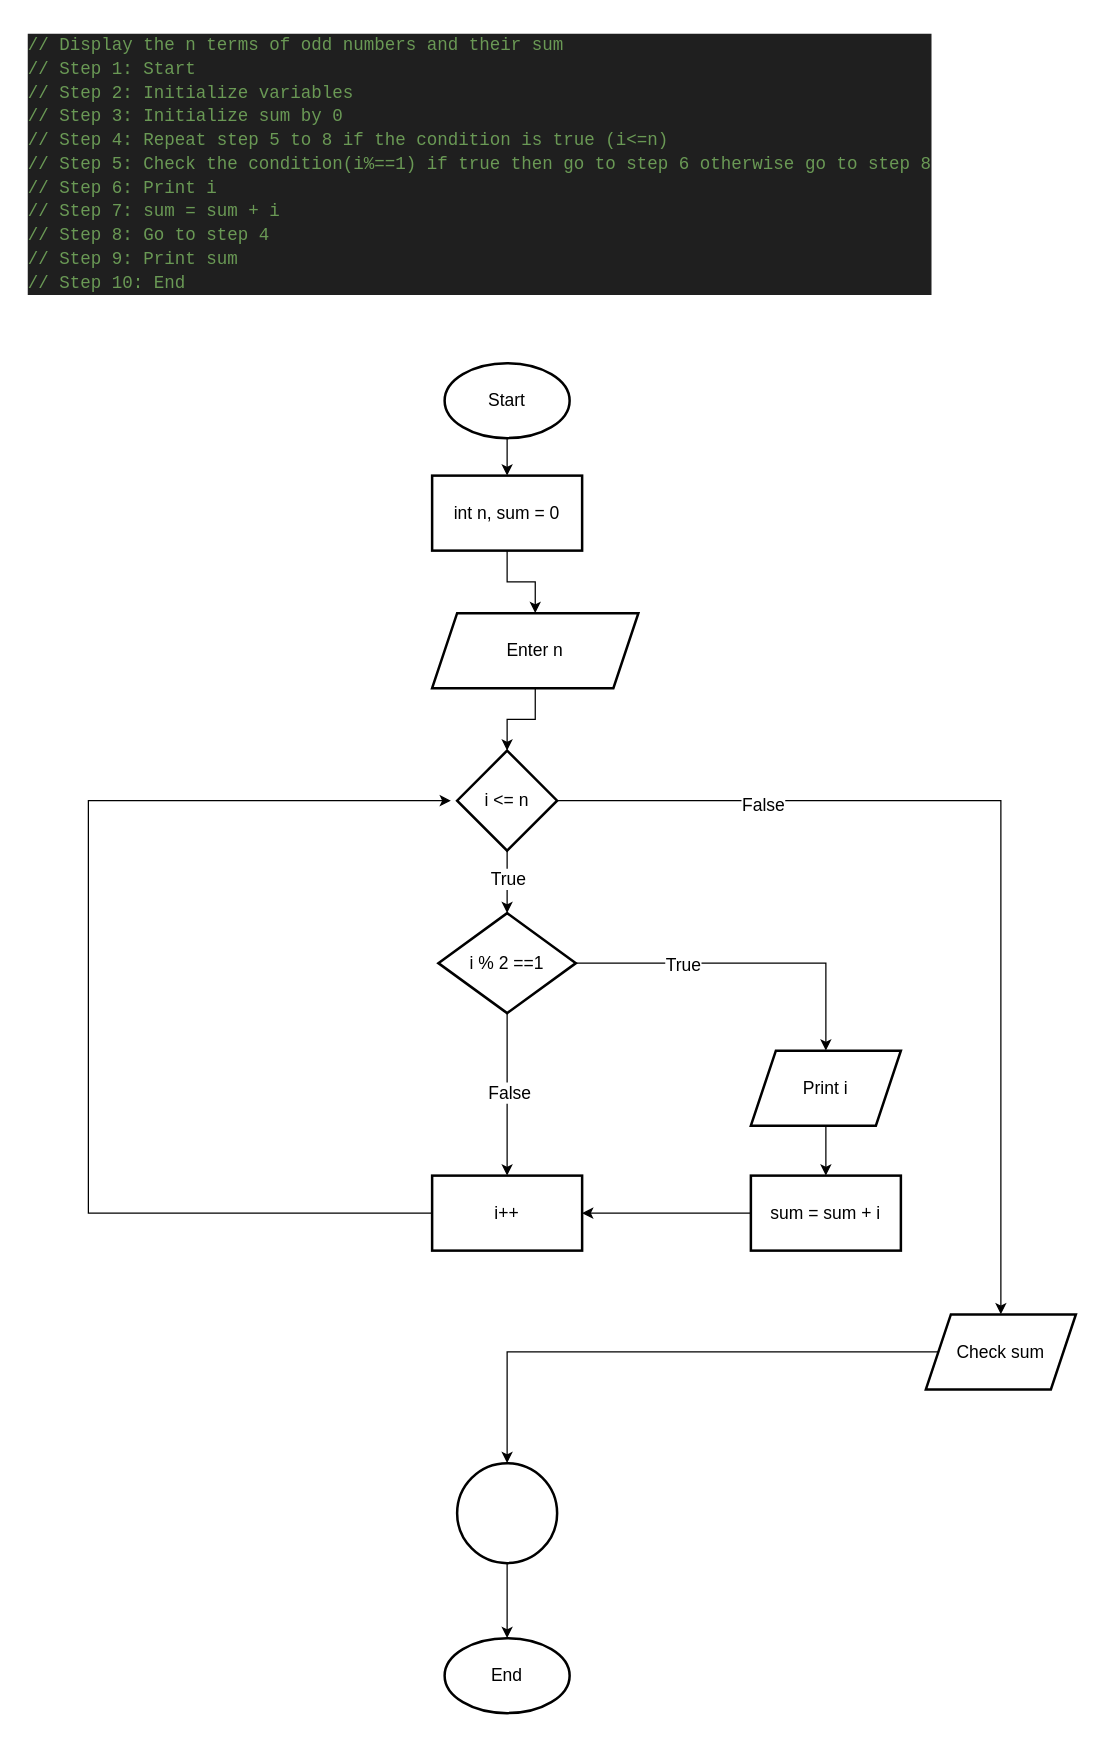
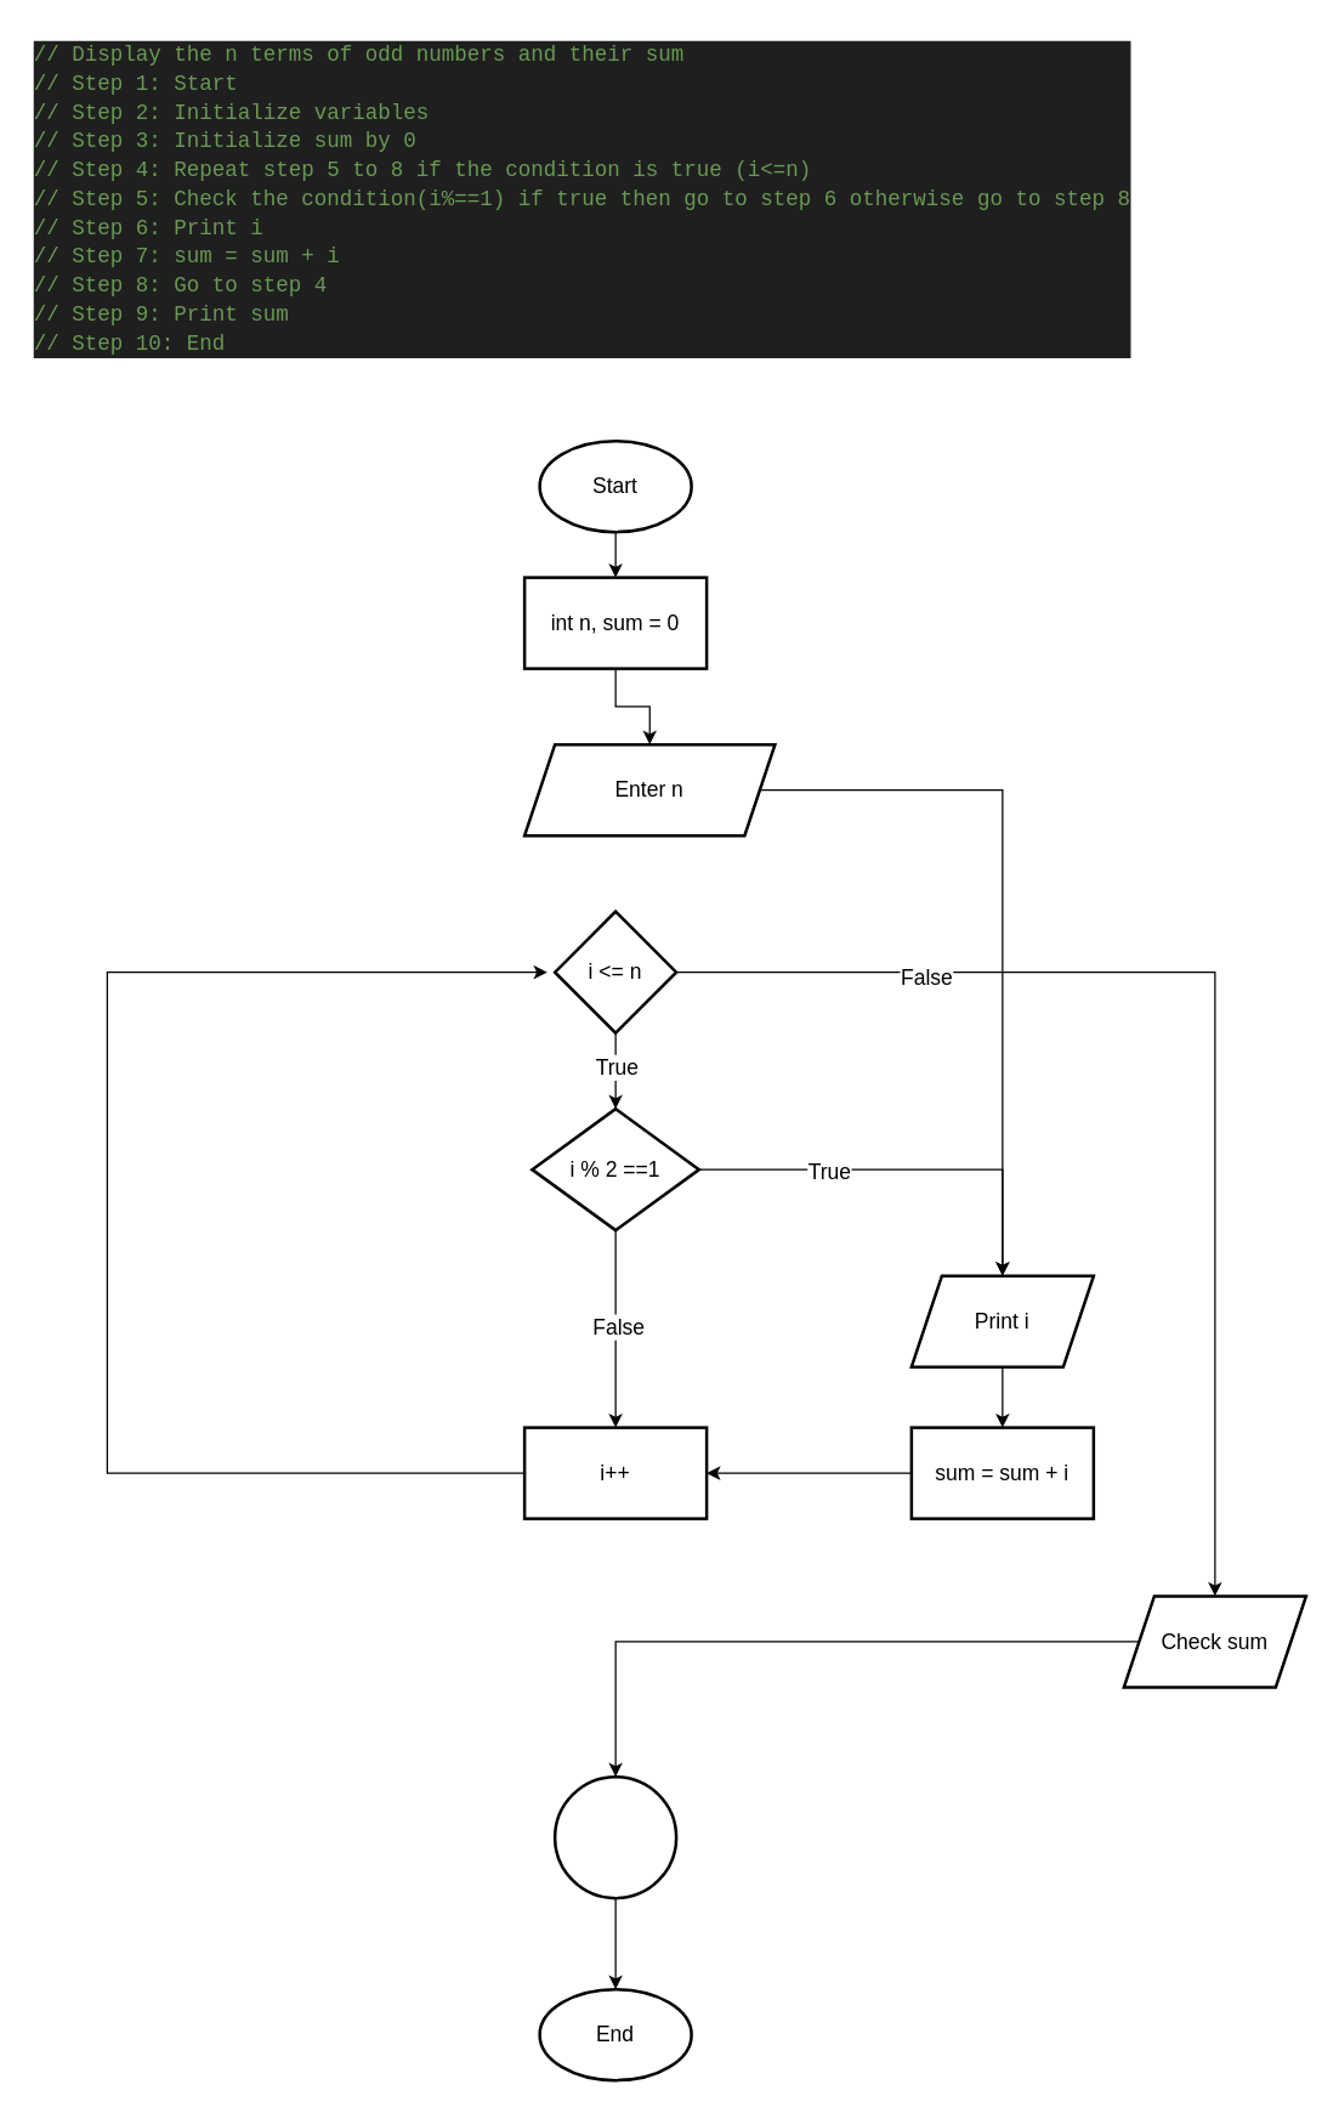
  <mxCell id="0" />
  <mxCell id="1" parent="0" />
  <mxCell id="2" value="&lt;div style=&quot;color: rgb(204, 204, 204); background-color: rgb(31, 31, 31); font-family: Consolas, &amp;quot;Courier New&amp;quot;, monospace; font-weight: normal; line-height: 19px; white-space: pre;&quot;&gt;&lt;div&gt;&lt;span style=&quot;color: #6a9955;&quot;&gt;// Display the n terms of odd numbers and their sum&lt;/span&gt;&lt;/div&gt;&lt;div&gt;&lt;span style=&quot;color: #6a9955;&quot;&gt;// Step 1: Start&lt;/span&gt;&lt;/div&gt;&lt;div&gt;&lt;span style=&quot;color: #6a9955;&quot;&gt;// Step 2: Initialize variables&lt;/span&gt;&lt;/div&gt;&lt;div&gt;&lt;span style=&quot;color: #6a9955;&quot;&gt;// Step 3: Initialize sum by 0&lt;/span&gt;&lt;/div&gt;&lt;div&gt;&lt;span style=&quot;color: #6a9955;&quot;&gt;// Step 4: Repeat step 5 to 8 if the condition is true (i&amp;lt;=n)&lt;/span&gt;&lt;/div&gt;&lt;div&gt;&lt;span style=&quot;color: #6a9955;&quot;&gt;// Step 5: Check the condition(i%==1) if true then go to step 6 otherwise go to step 8&lt;/span&gt;&lt;/div&gt;&lt;div&gt;&lt;span style=&quot;color: #6a9955;&quot;&gt;// Step 6: Print i&lt;/span&gt;&lt;/div&gt;&lt;div&gt;&lt;span style=&quot;color: #6a9955;&quot;&gt;// Step 7: sum = sum + i&lt;/span&gt;&lt;/div&gt;&lt;div&gt;&lt;span style=&quot;color: #6a9955;&quot;&gt;// Step 8: Go to step 4&lt;/span&gt;&lt;/div&gt;&lt;div&gt;&lt;span style=&quot;color: #6a9955;&quot;&gt;// Step 9: Print sum&lt;/span&gt;&lt;/div&gt;&lt;div&gt;&lt;span style=&quot;color: #6a9955;&quot;&gt;// Step 10: End&lt;/span&gt;&lt;/div&gt;&lt;/div&gt;" style="text;whiteSpace=wrap;html=1;fontSize=14;" vertex="1" parent="1"><mxGeometry x="20" y="20" width="560" height="230" as="geometry" /></mxCell>
  <mxCell id="3" value="" style="edgeStyle=orthogonalEdgeStyle;rounded=0;orthogonalLoop=1;jettySize=auto;html=1;fontSize=14;" edge="1" parent="1" source="4" target="7"><mxGeometry relative="1" as="geometry" /></mxCell>
  <mxCell id="4" value="Start" style="strokeWidth=2;html=1;shape=mxgraph.flowchart.start_1;whiteSpace=wrap;fontSize=14;" vertex="1" parent="1"><mxGeometry x="355" y="290" width="100" height="60" as="geometry" /></mxCell>
  <mxCell id="5" value="End" style="strokeWidth=2;html=1;shape=mxgraph.flowchart.start_1;whiteSpace=wrap;fontSize=14;" vertex="1" parent="1"><mxGeometry x="355" y="1310" width="100" height="60" as="geometry" /></mxCell>
  <mxCell id="6" value="" style="edgeStyle=orthogonalEdgeStyle;rounded=0;orthogonalLoop=1;jettySize=auto;html=1;fontSize=14;" edge="1" parent="1" source="7" target="9"><mxGeometry relative="1" as="geometry" /></mxCell>
  <mxCell id="7" value="int n, sum = 0" style="whiteSpace=wrap;html=1;strokeWidth=2;fontSize=14;" vertex="1" parent="1"><mxGeometry x="345" y="380" width="120" height="60" as="geometry" /></mxCell>
- <mxCell id="8" value="" style="edgeStyle=orthogonalEdgeStyle;rounded=0;orthogonalLoop=1;jettySize=auto;html=1;fontSize=14;" edge="1" parent="1" source="9" target="14"><mxGeometry relative="1" as="geometry" /></mxCell>
+ <mxCell id="8" value="" style="edgeStyle=orthogonalEdgeStyle;rounded=0;orthogonalLoop=1;jettySize=auto;html=1;fontSize=14;" edge="1" parent="1" source="9" target="21"><mxGeometry relative="1" as="geometry" /></mxCell>
  <mxCell id="9" value="Enter n" style="shape=parallelogram;perimeter=parallelogramPerimeter;whiteSpace=wrap;html=1;fixedSize=1;strokeWidth=2;fontSize=14;" vertex="1" parent="1"><mxGeometry x="345" y="490" width="165" height="60" as="geometry" /></mxCell>
  <mxCell id="10" value="" style="edgeStyle=orthogonalEdgeStyle;rounded=0;orthogonalLoop=1;jettySize=auto;html=1;fontSize=14;" edge="1" parent="1" source="14" target="19"><mxGeometry relative="1" as="geometry" /></mxCell>
  <mxCell id="11" value="True" style="edgeLabel;html=1;align=center;verticalAlign=middle;resizable=0;points=[];fontSize=14;" vertex="1" connectable="0" parent="10"><mxGeometry x="-0.12" relative="1" as="geometry"><mxPoint as="offset" /></mxGeometry></mxCell>
  <mxCell id="12" value="" style="edgeStyle=orthogonalEdgeStyle;rounded=0;orthogonalLoop=1;jettySize=auto;html=1;fontSize=14;" edge="1" parent="1" source="14" target="27"><mxGeometry relative="1" as="geometry" /></mxCell>
  <mxCell id="13" value="False" style="edgeLabel;html=1;align=center;verticalAlign=middle;resizable=0;points=[];fontSize=14;" vertex="1" connectable="0" parent="12"><mxGeometry x="-0.571" y="-3" relative="1" as="geometry"><mxPoint as="offset" /></mxGeometry></mxCell>
  <mxCell id="14" value="i &amp;lt;= n" style="rhombus;whiteSpace=wrap;html=1;strokeWidth=2;fontSize=14;" vertex="1" parent="1"><mxGeometry x="365" y="600" width="80" height="80" as="geometry" /></mxCell>
  <mxCell id="15" value="" style="edgeStyle=orthogonalEdgeStyle;rounded=0;orthogonalLoop=1;jettySize=auto;html=1;fontSize=14;" edge="1" parent="1" source="19" target="21"><mxGeometry relative="1" as="geometry" /></mxCell>
  <mxCell id="16" value="True" style="edgeLabel;html=1;align=center;verticalAlign=middle;resizable=0;points=[];fontSize=14;" vertex="1" connectable="0" parent="15"><mxGeometry x="-0.369" y="-1" relative="1" as="geometry"><mxPoint as="offset" /></mxGeometry></mxCell>
  <mxCell id="17" value="" style="edgeStyle=orthogonalEdgeStyle;rounded=0;orthogonalLoop=1;jettySize=auto;html=1;fontSize=14;" edge="1" parent="1" source="19" target="25"><mxGeometry relative="1" as="geometry" /></mxCell>
  <mxCell id="18" value="False" style="edgeLabel;html=1;align=center;verticalAlign=middle;resizable=0;points=[];fontSize=14;" vertex="1" connectable="0" parent="17"><mxGeometry x="-0.029" y="1" relative="1" as="geometry"><mxPoint as="offset" /></mxGeometry></mxCell>
  <mxCell id="19" value="i % 2 ==1" style="rhombus;whiteSpace=wrap;html=1;strokeWidth=2;fontSize=14;" vertex="1" parent="1"><mxGeometry x="350" y="730" width="110" height="80" as="geometry" /></mxCell>
  <mxCell id="20" value="" style="edgeStyle=orthogonalEdgeStyle;rounded=0;orthogonalLoop=1;jettySize=auto;html=1;fontSize=14;" edge="1" parent="1" source="21" target="23"><mxGeometry relative="1" as="geometry" /></mxCell>
  <mxCell id="21" value="Print i" style="shape=parallelogram;perimeter=parallelogramPerimeter;whiteSpace=wrap;html=1;fixedSize=1;strokeWidth=2;fontSize=14;" vertex="1" parent="1"><mxGeometry x="600" y="840" width="120" height="60" as="geometry" /></mxCell>
  <mxCell id="22" value="" style="edgeStyle=orthogonalEdgeStyle;rounded=0;orthogonalLoop=1;jettySize=auto;html=1;entryX=1;entryY=0.5;entryDx=0;entryDy=0;fontSize=14;" edge="1" parent="1" source="23" target="25"><mxGeometry relative="1" as="geometry"><mxPoint x="500" y="970" as="targetPoint" /></mxGeometry></mxCell>
  <mxCell id="23" value="sum = sum + i" style="whiteSpace=wrap;html=1;strokeWidth=2;fontSize=14;" vertex="1" parent="1"><mxGeometry x="600" y="940" width="120" height="60" as="geometry" /></mxCell>
  <mxCell id="24" value="" style="edgeStyle=orthogonalEdgeStyle;rounded=0;orthogonalLoop=1;jettySize=auto;html=1;exitX=0;exitY=0.25;exitDx=0;exitDy=0;fontSize=14;" edge="1" parent="1" source="25"><mxGeometry relative="1" as="geometry"><mxPoint x="305" y="980" as="sourcePoint" /><mxPoint x="360" y="640" as="targetPoint" /><Array as="points"><mxPoint x="345" y="970" /><mxPoint x="70" y="970" /><mxPoint x="70" y="640" /><mxPoint x="260" y="640" /></Array></mxGeometry></mxCell>
  <mxCell id="25" value="i++" style="whiteSpace=wrap;html=1;strokeWidth=2;fontSize=14;" vertex="1" parent="1"><mxGeometry x="345" y="940" width="120" height="60" as="geometry" /></mxCell>
  <mxCell id="26" value="" style="edgeStyle=orthogonalEdgeStyle;rounded=0;orthogonalLoop=1;jettySize=auto;html=1;fontSize=14;" edge="1" parent="1" source="27" target="29"><mxGeometry relative="1" as="geometry" /></mxCell>
  <mxCell id="27" value="Check sum" style="shape=parallelogram;perimeter=parallelogramPerimeter;whiteSpace=wrap;html=1;fixedSize=1;strokeWidth=2;fontSize=14;" vertex="1" parent="1"><mxGeometry x="740" y="1051" width="120" height="60" as="geometry" /></mxCell>
  <mxCell id="28" value="" style="edgeStyle=orthogonalEdgeStyle;rounded=0;orthogonalLoop=1;jettySize=auto;html=1;fontSize=14;" edge="1" parent="1" source="29" target="5"><mxGeometry relative="1" as="geometry" /></mxCell>
  <mxCell id="29" value="" style="ellipse;whiteSpace=wrap;html=1;strokeWidth=2;fontSize=14;" vertex="1" parent="1"><mxGeometry x="365" y="1170" width="80" height="80" as="geometry" /></mxCell>
